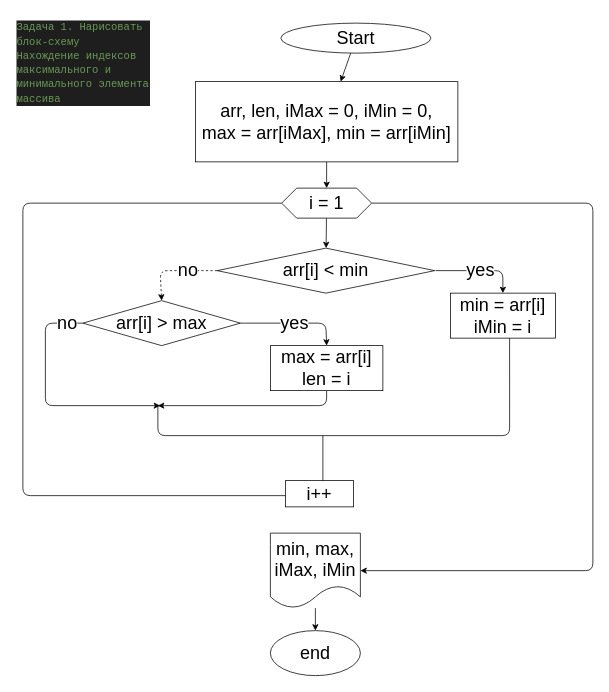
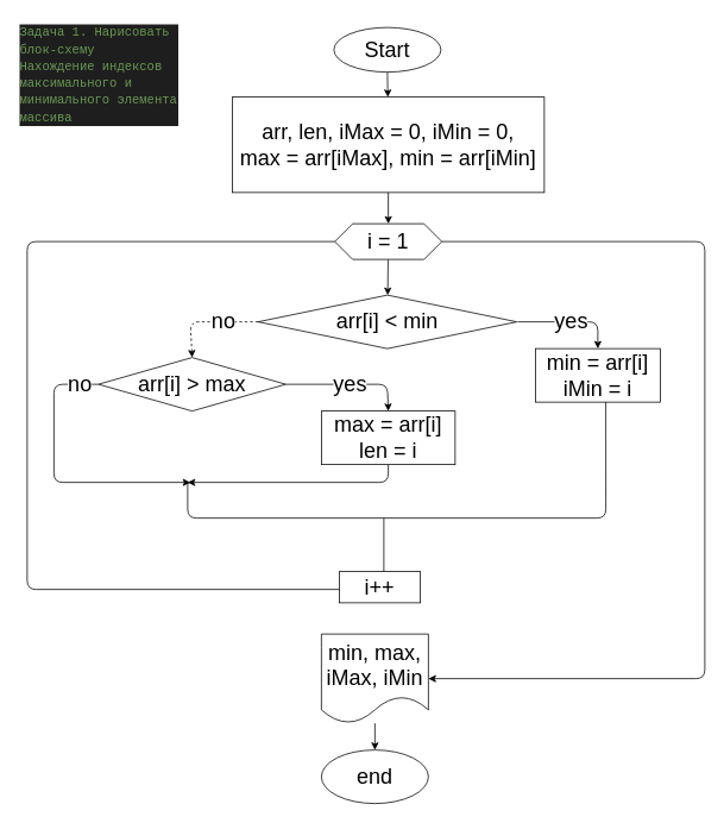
  <mxCell id="0" />
  <mxCell id="1" parent="0" />
  <mxCell id="2" value="&lt;div style=&quot;color: rgb(212, 212, 212); background-color: rgb(30, 30, 30); font-family: &amp;quot;fira code&amp;quot;, consolas, &amp;quot;courier new&amp;quot;, monospace; font-weight: normal; font-size: 14px; line-height: 19px;&quot;&gt;&lt;div&gt;&lt;span style=&quot;color: #6a9955&quot;&gt;Задача 1. Нарисовать блок-схему&lt;/span&gt;&lt;/div&gt;&lt;div&gt;&lt;span style=&quot;color: #6a9955&quot;&gt;Нахождение индексов максимального и минимального элемента&lt;/span&gt;&lt;/div&gt;&lt;div&gt;&lt;span style=&quot;color: #6a9955&quot;&gt;массива&lt;/span&gt;&lt;/div&gt;&lt;/div&gt;" style="text;whiteSpace=wrap;html=1;fontSize=24;" vertex="1" parent="1"><mxGeometry width="180" height="70" as="geometry" x="20" y="20" /></mxCell>
  <mxCell id="3" value="" style="edgeStyle=none;html=1;fontSize=24;" edge="1" parent="1" source="4" target="6"><mxGeometry relative="1" as="geometry" /></mxCell>
- <mxCell id="4" value="Start" style="ellipse;whiteSpace=wrap;html=1;fontSize=24;" vertex="1" parent="1"><mxGeometry x="374" y="30" width="200" height="40" as="geometry" /></mxCell>
+ <mxCell id="4" value="Start" style="ellipse;whiteSpace=wrap;html=1;fontSize=24;" vertex="1" parent="1"><mxGeometry x="374" y="30" width="120" height="50" as="geometry" /></mxCell>
  <mxCell id="5" value="" style="edgeStyle=none;html=1;fontSize=24;" edge="1" parent="1" source="6" target="9"><mxGeometry relative="1" as="geometry" /></mxCell>
  <mxCell id="6" value="arr, len, iMax = 0, iMin = 0, &lt;br&gt;max = arr[iMax], min = arr[iMin]" style="whiteSpace=wrap;html=1;fontSize=24;" vertex="1" parent="1"><mxGeometry x="260" y="108" width="350" height="107" as="geometry" /></mxCell>
  <mxCell id="7" value="" style="edgeStyle=none;html=1;fontSize=24;" edge="1" parent="1" source="9" target="12"><mxGeometry relative="1" as="geometry" /></mxCell>
  <mxCell id="8" value="" style="edgeStyle=none;html=1;fontSize=24;exitX=1;exitY=0.5;exitDx=0;exitDy=0;" edge="1" parent="1" source="9" target="22"><mxGeometry relative="1" as="geometry"><Array as="points"><mxPoint x="790" y="270" /><mxPoint x="790" y="760" /></Array></mxGeometry></mxCell>
  <mxCell id="9" value="i = 1" style="shape=hexagon;perimeter=hexagonPerimeter2;whiteSpace=wrap;html=1;fixedSize=1;fontSize=24;" vertex="1" parent="1"><mxGeometry x="375" y="250" width="120" height="40" as="geometry" /></mxCell>
  <mxCell id="10" value="no" style="edgeStyle=none;html=1;fontSize=24;exitX=0;exitY=0.5;exitDx=0;exitDy=0;entryX=0.5;entryY=0;entryDx=0;entryDy=0;dashed=1;" edge="1" parent="1" source="12" target="15"><mxGeometry x="-0.328" relative="1" as="geometry"><Array as="points"><mxPoint x="213" y="360" /></Array><mxPoint as="offset" /></mxGeometry></mxCell>
  <mxCell id="11" value="yes" style="edgeStyle=none;html=1;fontSize=24;entryX=0.5;entryY=0;entryDx=0;entryDy=0;" edge="1" parent="1" target="18"><mxGeometry relative="1" as="geometry"><mxPoint x="580" y="360" as="sourcePoint" /><Array as="points"><mxPoint x="670" y="360" /></Array></mxGeometry></mxCell>
  <mxCell id="12" value="arr[i] &amp;lt; min" style="rhombus;whiteSpace=wrap;html=1;fontSize=24;" vertex="1" parent="1"><mxGeometry x="289" y="330" width="290" height="60" as="geometry" /></mxCell>
  <mxCell id="13" value="yes" style="edgeStyle=none;html=1;fontSize=24;exitX=1;exitY=0.5;exitDx=0;exitDy=0;entryX=0.5;entryY=0;entryDx=0;entryDy=0;" edge="1" parent="1" source="15" target="17"><mxGeometry relative="1" as="geometry"><Array as="points"><mxPoint x="434" y="430" /></Array></mxGeometry></mxCell>
  <mxCell id="14" value="no" style="edgeStyle=none;html=1;fontSize=24;exitX=0;exitY=0.5;exitDx=0;exitDy=0;" edge="1" parent="1" source="15"><mxGeometry x="-0.868" relative="1" as="geometry"><mxPoint x="213" y="540" as="targetPoint" /><Array as="points"><mxPoint x="60" y="430" /><mxPoint x="60" y="540" /></Array><mxPoint as="offset" /></mxGeometry></mxCell>
  <mxCell id="15" value="arr[i] &amp;gt; max" style="rhombus;whiteSpace=wrap;html=1;fontSize=24;" vertex="1" parent="1"><mxGeometry x="110" y="400" width="210" height="60" as="geometry" /></mxCell>
  <mxCell id="16" style="edgeStyle=none;html=1;fontSize=24;exitX=0.5;exitY=1;exitDx=0;exitDy=0;" edge="1" parent="1" source="17"><mxGeometry relative="1" as="geometry"><mxPoint x="210" y="540" as="targetPoint" /><Array as="points"><mxPoint x="435" y="540" /></Array></mxGeometry></mxCell>
  <mxCell id="17" value="max = arr[i]&lt;br&gt;len = i" style="whiteSpace=wrap;html=1;fontSize=24;" vertex="1" parent="1"><mxGeometry x="360" y="460" width="150" height="60" as="geometry" /></mxCell>
  <mxCell id="18" value="min = arr[i]&lt;br&gt;iMin = i" style="whiteSpace=wrap;html=1;fontSize=24;" vertex="1" parent="1"><mxGeometry x="600" y="390" width="140" height="60" as="geometry" /></mxCell>
  <mxCell id="19" value="" style="endArrow=none;html=1;fontSize=24;entryX=0.564;entryY=1;entryDx=0;entryDy=0;entryPerimeter=0;" edge="1" parent="1" target="18"><mxGeometry width="50" height="50" relative="1" as="geometry"><mxPoint x="210" y="540" as="sourcePoint" /><mxPoint x="280" y="550" as="targetPoint" /><Array as="points"><mxPoint x="210" y="580" /><mxPoint x="679" y="580" /></Array></mxGeometry></mxCell>
  <mxCell id="20" value="" style="endArrow=none;html=1;fontSize=24;exitX=0;exitY=0.5;exitDx=0;exitDy=0;" edge="1" parent="1" source="9"><mxGeometry width="50" height="50" relative="1" as="geometry"><mxPoint x="420" y="270" as="sourcePoint" /><mxPoint x="430" y="580" as="targetPoint" /><Array as="points"><mxPoint x="30" y="270" /><mxPoint x="30" y="660" /><mxPoint x="430" y="660" /></Array></mxGeometry></mxCell>
  <mxCell id="21" value="" style="edgeStyle=none;html=1;fontSize=24;" edge="1" parent="1" source="22" target="23"><mxGeometry relative="1" as="geometry" /></mxCell>
  <mxCell id="22" value="min, max,&lt;br&gt;iMax, iMin" style="shape=document;whiteSpace=wrap;html=1;boundedLbl=1;fontSize=24;" vertex="1" parent="1"><mxGeometry x="360" y="710" width="120" height="100" as="geometry" /></mxCell>
  <mxCell id="23" value="end" style="ellipse;whiteSpace=wrap;html=1;fontSize=24;" vertex="1" parent="1"><mxGeometry x="360" y="840" width="120" height="60" as="geometry" /></mxCell>
  <mxCell id="24" value="i++" style="whiteSpace=wrap;html=1;fontSize=24;" vertex="1" parent="1"><mxGeometry x="380" y="640" width="91" height="35" as="geometry" /></mxCell>
